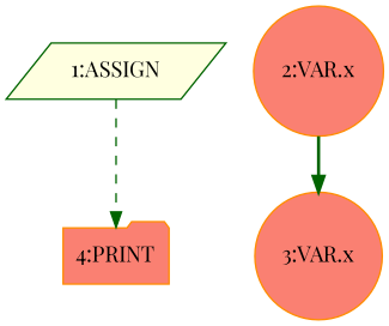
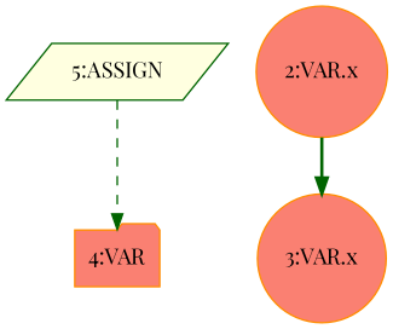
  digraph {
    fontname="Playfair Display"
    node [color=darkorange fillcolor=salmon fontname="Playfair Display" shape=circle style=filled]
    edge [color=darkgreen fontname="Playfair Display"]
-   n1 [color=darkgreen fillcolor=lightyellow label="1:ASSIGN" shape=parallelogram]
-   n2 [label="4:PRINT" shape=folder]
+   n1 [color=darkgreen fillcolor=lightyellow label="5:ASSIGN" shape=parallelogram]
+   n2 [label="4:VAR" shape=folder]
    n3 [label="2:VAR.x"]
    n4 [label="3:VAR.x"]
    n1 -> n2 [style=dashed]
    n3 -> n4 [style=bold]
  }
